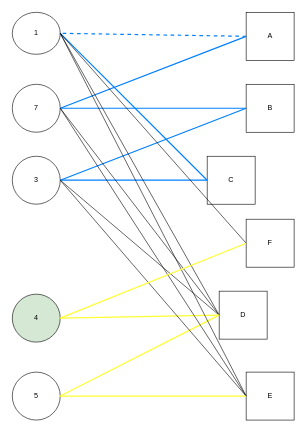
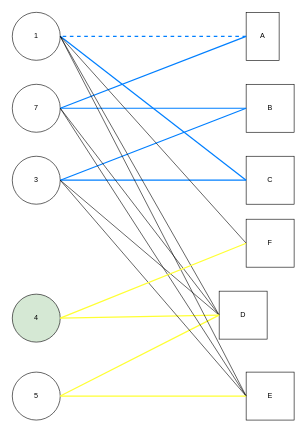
  <mxCell id="0" />
  <mxCell id="1" parent="0" />
- <mxCell id="2" value="1" style="ellipse;whiteSpace=wrap;html=1;aspect=fixed;" parent="1" vertex="1"><mxGeometry x="20" y="20" width="80" height="70" as="geometry" /></mxCell>
+ <mxCell id="2" value="1" style="ellipse;whiteSpace=wrap;html=1;aspect=fixed;" parent="1" vertex="1"><mxGeometry x="20" y="20" width="80" height="80" as="geometry" /></mxCell>
  <mxCell id="3" value="7" style="ellipse;whiteSpace=wrap;html=1;aspect=fixed;" parent="1" vertex="1"><mxGeometry x="20" y="140" width="80" height="80" as="geometry" /></mxCell>
  <mxCell id="4" value="3" style="ellipse;whiteSpace=wrap;html=1;aspect=fixed;" parent="1" vertex="1"><mxGeometry x="20" y="260" width="80" height="80" as="geometry" /></mxCell>
  <mxCell id="5" value="4" style="ellipse;whiteSpace=wrap;html=1;aspect=fixed;fillColor=#d5e8d4;" parent="1" vertex="1"><mxGeometry x="20" y="490" width="80" height="80" as="geometry" /></mxCell>
  <mxCell id="6" value="5" style="ellipse;whiteSpace=wrap;html=1;aspect=fixed;" parent="1" vertex="1"><mxGeometry x="20" y="620" width="80" height="80" as="geometry" /></mxCell>
- <mxCell id="7" value="A" style="whiteSpace=wrap;html=1;aspect=fixed;" parent="1" vertex="1"><mxGeometry x="410" y="20" width="80" height="80" as="geometry" /></mxCell>
+ <mxCell id="7" value="A" style="whiteSpace=wrap;html=1;aspect=fixed;" parent="1" vertex="1"><mxGeometry x="410" y="20" width="55" height="80" as="geometry" /></mxCell>
  <mxCell id="8" value="B" style="whiteSpace=wrap;html=1;aspect=fixed;" parent="1" vertex="1"><mxGeometry x="410" y="140" width="80" height="80" as="geometry" /></mxCell>
- <mxCell id="9" value="C" style="whiteSpace=wrap;html=1;aspect=fixed;" parent="1" vertex="1"><mxGeometry x="345" y="260" width="80" height="80" as="geometry" /></mxCell>
+ <mxCell id="9" value="C" style="whiteSpace=wrap;html=1;aspect=fixed;" parent="1" vertex="1"><mxGeometry x="410" y="260" width="80" height="80" as="geometry" /></mxCell>
  <mxCell id="10" value="D" style="whiteSpace=wrap;html=1;aspect=fixed;" parent="1" vertex="1"><mxGeometry x="365" y="485" width="80" height="80" as="geometry" /></mxCell>
  <mxCell id="11" value="E" style="whiteSpace=wrap;html=1;aspect=fixed;" parent="1" vertex="1"><mxGeometry x="410" y="620" width="80" height="80" as="geometry" /></mxCell>
  <mxCell id="12" value="" style="endArrow=none;html=1;entryX=1;entryY=0.5;entryDx=0;entryDy=0;exitX=0;exitY=0.5;exitDx=0;exitDy=0;strokeColor=#007FFF;fontStyle=1;strokeWidth=2;dashed=1;" parent="1" source="7" target="2" edge="1"><mxGeometry width="50" height="50" relative="1" as="geometry"><mxPoint x="330" y="330" as="sourcePoint" /><mxPoint x="380" y="280" as="targetPoint" /></mxGeometry></mxCell>
  <mxCell id="13" value="" style="endArrow=none;html=1;entryX=0;entryY=0.5;entryDx=0;entryDy=0;exitX=1;exitY=0.5;exitDx=0;exitDy=0;strokeColor=#007FFF;strokeWidth=2;" parent="1" source="3" target="7" edge="1"><mxGeometry width="50" height="50" relative="1" as="geometry"><mxPoint x="330" y="330" as="sourcePoint" /><mxPoint x="380" y="280" as="targetPoint" /></mxGeometry></mxCell>
  <mxCell id="14" value="" style="endArrow=none;html=1;entryX=0;entryY=0.5;entryDx=0;entryDy=0;strokeColor=#007FFF;strokeWidth=2;" parent="1" target="8" edge="1"><mxGeometry width="50" height="50" relative="1" as="geometry"><mxPoint x="100" y="180" as="sourcePoint" /><mxPoint x="380" y="280" as="targetPoint" /></mxGeometry></mxCell>
  <mxCell id="15" value="" style="endArrow=none;html=1;entryX=0;entryY=0.5;entryDx=0;entryDy=0;exitX=1;exitY=0.5;exitDx=0;exitDy=0;strokeColor=#007FFF;strokeWidth=2;" parent="1" source="4" target="8" edge="1"><mxGeometry width="50" height="50" relative="1" as="geometry"><mxPoint x="330" y="330" as="sourcePoint" /><mxPoint x="380" y="280" as="targetPoint" /></mxGeometry></mxCell>
  <mxCell id="16" value="" style="endArrow=none;html=1;entryX=0;entryY=0.5;entryDx=0;entryDy=0;exitX=1;exitY=0.5;exitDx=0;exitDy=0;strokeColor=#007FFF;strokeWidth=2;" parent="1" source="2" target="9" edge="1"><mxGeometry width="50" height="50" relative="1" as="geometry"><mxPoint x="330" y="330" as="sourcePoint" /><mxPoint x="380" y="280" as="targetPoint" /></mxGeometry></mxCell>
  <mxCell id="17" value="" style="endArrow=none;html=1;entryX=0;entryY=0.5;entryDx=0;entryDy=0;exitX=1;exitY=0.5;exitDx=0;exitDy=0;strokeColor=#007FFF;strokeWidth=2;" parent="1" source="4" target="9" edge="1"><mxGeometry width="50" height="50" relative="1" as="geometry"><mxPoint x="330" y="330" as="sourcePoint" /><mxPoint x="380" y="280" as="targetPoint" /></mxGeometry></mxCell>
  <mxCell id="18" value="" style="endArrow=none;html=1;entryX=0;entryY=0.5;entryDx=0;entryDy=0;exitX=1;exitY=0.5;exitDx=0;exitDy=0;" parent="1" source="2" target="10" edge="1"><mxGeometry width="50" height="50" relative="1" as="geometry"><mxPoint x="330" y="420" as="sourcePoint" /><mxPoint x="380" y="370" as="targetPoint" /></mxGeometry></mxCell>
  <mxCell id="19" value="" style="endArrow=none;html=1;entryX=0;entryY=0.5;entryDx=0;entryDy=0;exitX=1;exitY=0.5;exitDx=0;exitDy=0;" parent="1" source="3" target="10" edge="1"><mxGeometry width="50" height="50" relative="1" as="geometry"><mxPoint x="330" y="420" as="sourcePoint" /><mxPoint x="380" y="370" as="targetPoint" /></mxGeometry></mxCell>
  <mxCell id="20" value="" style="endArrow=none;html=1;entryX=0;entryY=0.5;entryDx=0;entryDy=0;exitX=1;exitY=0.5;exitDx=0;exitDy=0;" parent="1" source="4" target="10" edge="1"><mxGeometry width="50" height="50" relative="1" as="geometry"><mxPoint x="330" y="420" as="sourcePoint" /><mxPoint x="380" y="370" as="targetPoint" /></mxGeometry></mxCell>
  <mxCell id="21" value="" style="endArrow=none;html=1;entryX=0;entryY=0.5;entryDx=0;entryDy=0;exitX=1;exitY=0.5;exitDx=0;exitDy=0;strokeColor=#FFFF33;strokeWidth=2;" parent="1" source="5" target="10" edge="1"><mxGeometry width="50" height="50" relative="1" as="geometry"><mxPoint x="330" y="420" as="sourcePoint" /><mxPoint x="380" y="370" as="targetPoint" /></mxGeometry></mxCell>
  <mxCell id="22" value="" style="endArrow=none;html=1;entryX=0;entryY=0.5;entryDx=0;entryDy=0;exitX=1;exitY=0.5;exitDx=0;exitDy=0;strokeColor=#FFFF33;strokeWidth=2;" parent="1" source="6" target="10" edge="1"><mxGeometry width="50" height="50" relative="1" as="geometry"><mxPoint x="120" y="520" as="sourcePoint" /><mxPoint x="170" y="470" as="targetPoint" /></mxGeometry></mxCell>
  <mxCell id="23" value="" style="endArrow=none;html=1;entryX=0;entryY=0.5;entryDx=0;entryDy=0;exitX=1;exitY=0.5;exitDx=0;exitDy=0;" parent="1" source="2" target="11" edge="1"><mxGeometry width="50" height="50" relative="1" as="geometry"><mxPoint x="330" y="420" as="sourcePoint" /><mxPoint x="380" y="370" as="targetPoint" /></mxGeometry></mxCell>
  <mxCell id="24" value="" style="endArrow=none;html=1;entryX=0;entryY=0.5;entryDx=0;entryDy=0;exitX=1;exitY=0.5;exitDx=0;exitDy=0;" parent="1" source="3" target="11" edge="1"><mxGeometry width="50" height="50" relative="1" as="geometry"><mxPoint x="330" y="420" as="sourcePoint" /><mxPoint x="380" y="370" as="targetPoint" /></mxGeometry></mxCell>
  <mxCell id="25" value="" style="endArrow=none;html=1;entryX=0;entryY=0.5;entryDx=0;entryDy=0;exitX=1;exitY=0.5;exitDx=0;exitDy=0;" parent="1" source="4" target="11" edge="1"><mxGeometry width="50" height="50" relative="1" as="geometry"><mxPoint x="330" y="420" as="sourcePoint" /><mxPoint x="380" y="370" as="targetPoint" /></mxGeometry></mxCell>
  <mxCell id="26" value="" style="endArrow=none;html=1;entryX=0;entryY=0.5;entryDx=0;entryDy=0;exitX=1;exitY=0.5;exitDx=0;exitDy=0;strokeColor=#FFFF33;strokeWidth=2;" parent="1" source="6" target="11" edge="1"><mxGeometry width="50" height="50" relative="1" as="geometry"><mxPoint x="330" y="420" as="sourcePoint" /><mxPoint x="380" y="370" as="targetPoint" /></mxGeometry></mxCell>
  <mxCell id="27" value="F" style="whiteSpace=wrap;html=1;aspect=fixed;" parent="1" vertex="1"><mxGeometry x="410" y="365" width="80" height="80" as="geometry" /></mxCell>
  <mxCell id="28" value="" style="endArrow=none;html=1;entryX=0;entryY=0.5;entryDx=0;entryDy=0;exitX=1;exitY=0.5;exitDx=0;exitDy=0;" parent="1" source="2" target="27" edge="1"><mxGeometry width="50" height="50" relative="1" as="geometry"><mxPoint x="330" y="420" as="sourcePoint" /><mxPoint x="380" y="370" as="targetPoint" /></mxGeometry></mxCell>
  <mxCell id="29" value="" style="endArrow=none;html=1;entryX=0;entryY=0.5;entryDx=0;entryDy=0;exitX=1;exitY=0.5;exitDx=0;exitDy=0;strokeWidth=2;strokeColor=#FFFF33;" parent="1" source="5" target="27" edge="1"><mxGeometry width="50" height="50" relative="1" as="geometry"><mxPoint x="330" y="420" as="sourcePoint" /><mxPoint x="380" y="370" as="targetPoint" /></mxGeometry></mxCell>
